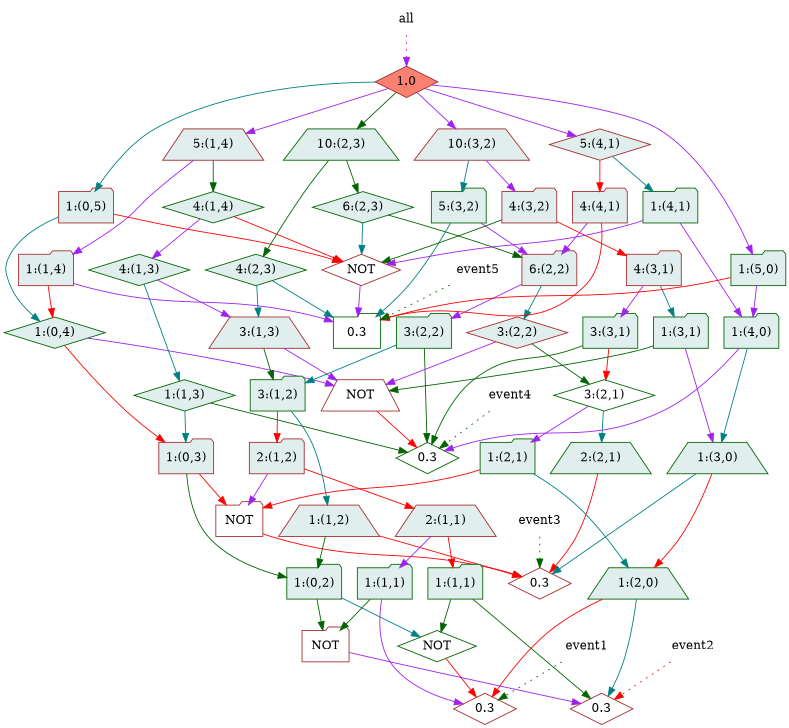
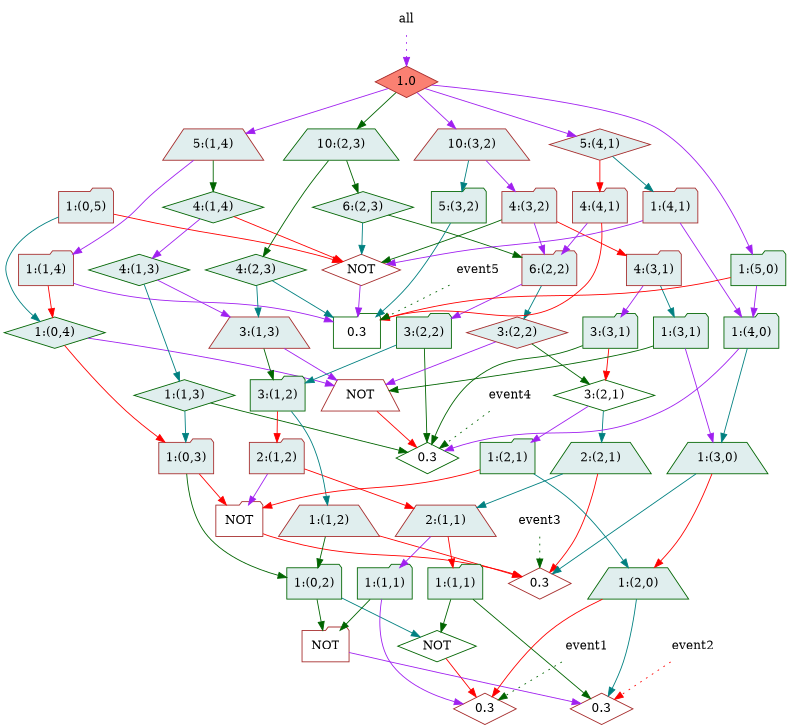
  digraph {
    node [color=darkgreen fillcolor=azure2 shape=folder style=filled]
    edge [color=purple]
    n1 [color=brown fillcolor=white label=0.3 shape=diamond]
    n2 [color=brown fillcolor=white label=0.3 shape=diamond]
    n3 [label="1:(0,2)"]
    n4 [label=NOT shape=diamond fillcolor="" style=""]
    n5 [color=brown label=NOT fillcolor="" style=""]
    n6 [color=brown fillcolor=white label=0.3 shape=diamond]
    n7 [color=brown label="1:(0,3)"]
    n8 [color=brown label=NOT fillcolor="" style=""]
    n9 [fillcolor=white label=0.3 shape=diamond]
    n10 [label="1:(0,4)" shape=diamond]
    n11 [color=brown label=NOT shape=trapezium fillcolor="" style=""]
    n12 [fillcolor=white label=0.3]
    n13 [color=brown label="1:(0,5)"]
    n14 [color=brown label=NOT shape=diamond fillcolor="" style=""]
    n15 [color=brown label="1:(1,4)"]
    n16 [label="1:(1,3)" shape=diamond]
    n17 [color=brown label="1:(1,2)" shape=trapezium]
    n18 [label="1:(1,1)"]
    n19 [label="1:(1,1)"]
    n20 [color=brown label="2:(1,1)" shape=trapezium]
    n21 [color=brown label="2:(1,2)"]
    n22 [label="3:(1,2)"]
    n23 [color=brown label="3:(1,3)" shape=trapezium]
    n24 [label="4:(1,3)" shape=diamond]
    n25 [label="4:(1,4)" shape=diamond]
    n26 [color=brown label="5:(1,4)" shape=trapezium]
    n27 [label="4:(2,3)" shape=diamond]
    n28 [label="3:(2,2)"]
    n29 [label="2:(2,1)" shape=trapezium]
    n30 [label="1:(2,0)" shape=trapezium]
    n31 [label="1:(2,1)"]
    n32 [fillcolor=white label="3:(2,1)" shape=diamond]
    n33 [color=brown label="3:(2,2)" shape=diamond]
    n34 [color=brown label="6:(2,2)"]
    n35 [label="6:(2,3)" shape=diamond]
    n36 [label="10:(2,3)" shape=trapezium]
    n37 [label="5:(3,2)"]
    n38 [label="3:(3,1)"]
    n39 [label="1:(3,0)" shape=trapezium]
    n40 [label="1:(3,1)"]
    n41 [color=brown label="4:(3,1)"]
    n42 [color=brown label="4:(3,2)"]
    n43 [color=brown label="10:(3,2)" shape=trapezium]
    n44 [color=brown label="4:(4,1)"]
    n45 [label="1:(4,0)"]
-   n46 [label="1:(4,1)"]
+   n46 [color=brown label="1:(4,1)"]
    n47 [color=brown label="5:(4,1)" shape=diamond]
    n48 [label="1:(5,0)"]
    n49 [color=brown fillcolor=salmon label=1.0 shape=diamond]
    n50 [color=brown label=event1 shape=plaintext fillcolor="" style=""]
    n51 [color=brown label=event3 shape=plaintext fillcolor="" style=""]
    n52 [color=brown label=event5 shape=plaintext fillcolor="" style=""]
    n53 [label=event4 shape=plaintext fillcolor="" style=""]
    n54 [label=all shape=plaintext fillcolor="" style=""]
    n55 [label=event2 shape=plaintext fillcolor="" style=""]
    n3 -> n4 [color=teal]
    n3 -> n5 [color=darkgreen]
    n4 -> n1 [color=red]
    n5 -> n2
    n7 -> n3 [color=darkgreen]
    n7 -> n8 [color=red]
    n8 -> n6 [color=red]
    n10 -> n7 [color=red]
    n10 -> n11
    n11 -> n9 [color=red]
    n13 -> n10 [color=teal]
    n13 -> n14 [color=red]
    n14 -> n12
    n15 -> n10 [color=red]
    n15 -> n12
    n16 -> n7 [color=teal]
    n16 -> n9 [color=darkgreen]
    n17 -> n3 [color=darkgreen]
    n17 -> n6 [color=red]
    n18 -> n2 [color=darkgreen]
    n18 -> n4 [color=darkgreen]
    n19 -> n1
    n19 -> n5 [color=darkgreen]
    n20 -> n18 [color=red]
    n20 -> n19
    n21 -> n8
    n21 -> n20 [color=red]
    n22 -> n17 [color=teal]
    n22 -> n21 [color=red]
    n23 -> n11
    n23 -> n22 [color=darkgreen]
    n24 -> n16 [color=teal]
    n24 -> n23
    n25 -> n14 [color=red]
    n25 -> n24
    n26 -> n15
    n26 -> n25 [color=darkgreen]
    n27 -> n12 [color=teal]
    n27 -> n23 [color=teal]
    n28 -> n9 [color=darkgreen]
    n28 -> n22 [color=teal]
    n29 -> n6 [color=red]
+   n29 -> n20 [color=teal]
    n30 -> n1 [color=red]
    n30 -> n2 [color=teal]
    n31 -> n8 [color=red]
    n31 -> n30 [color=teal]
    n32 -> n29 [color=teal]
    n32 -> n31
    n33 -> n11
    n33 -> n32 [color=darkgreen]
    n34 -> n28
    n34 -> n33 [color=teal]
    n35 -> n14 [color=teal]
    n35 -> n34 [color=darkgreen]
    n36 -> n27 [color=darkgreen]
    n36 -> n35 [color=darkgreen]
    n37 -> n12 [color=teal]
-   n37 -> n34
+   n42 -> n34
    n38 -> n9 [color=darkgreen]
    n38 -> n32 [color=red]
    n39 -> n6 [color=teal]
    n39 -> n30 [color=red]
    n40 -> n11 [color=darkgreen]
    n40 -> n39
    n41 -> n38
    n41 -> n40 [color=teal]
    n42 -> n14 [color=darkgreen]
    n42 -> n41 [color=red]
    n43 -> n37 [color=teal]
    n43 -> n42
    n44 -> n12 [color=red]
    n44 -> n34
    n45 -> n9
    n45 -> n39 [color=teal]
    n46 -> n14
    n46 -> n45
    n47 -> n44 [color=red]
    n47 -> n46 [color=teal]
    n48 -> n12 [color=red]
    n48 -> n45
-   n49 -> n13 [color=teal]
    n49 -> n26
    n49 -> n36 [color=darkgreen]
    n49 -> n43
    n49 -> n47
    n49 -> n48
    n50 -> n1 [color=darkgreen style=dotted]
    n51 -> n6 [color=darkgreen style=dotted]
    n52 -> n12 [color=darkgreen style=dotted]
    n53 -> n9 [color=darkgreen style=dotted]
    n54 -> n49 [style=dotted]
    n55 -> n2 [color=red style=dotted]
  }
